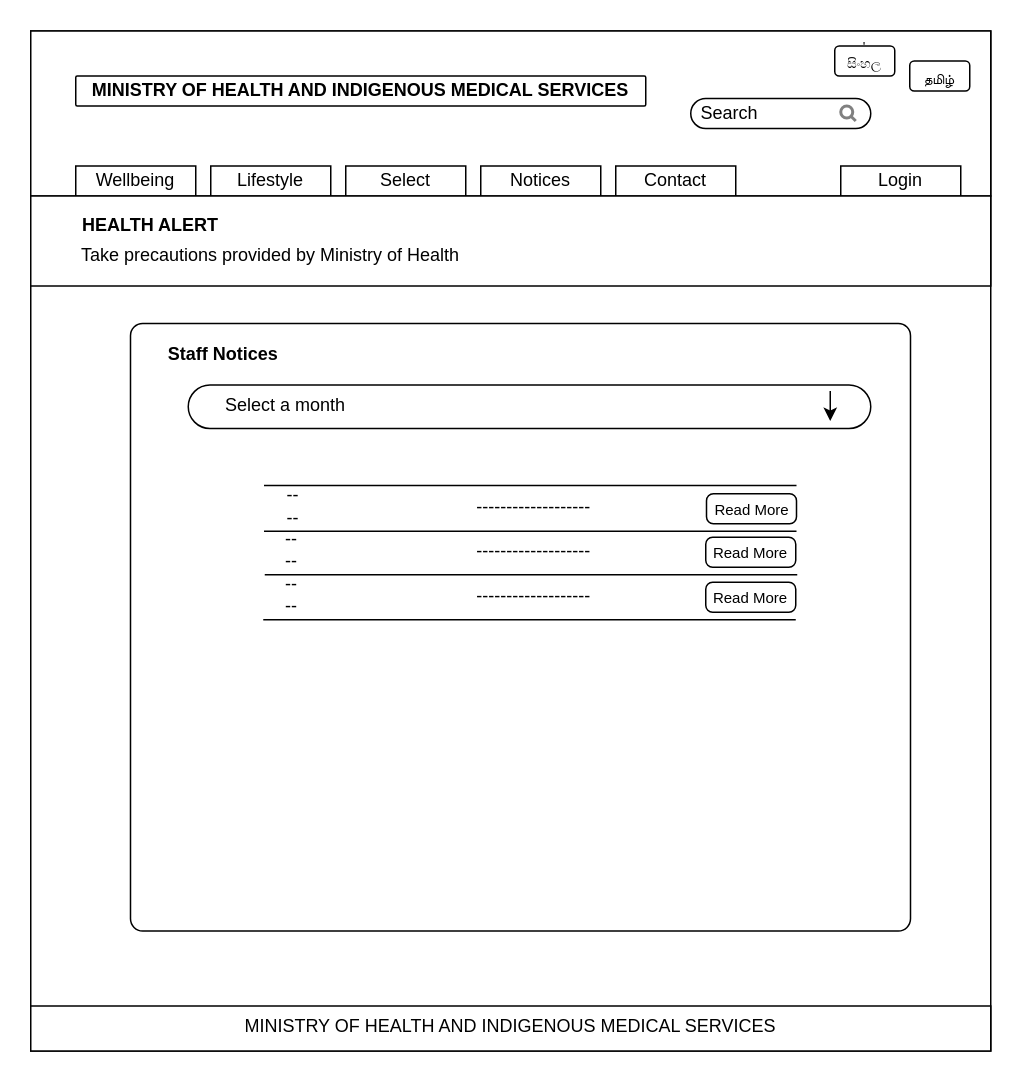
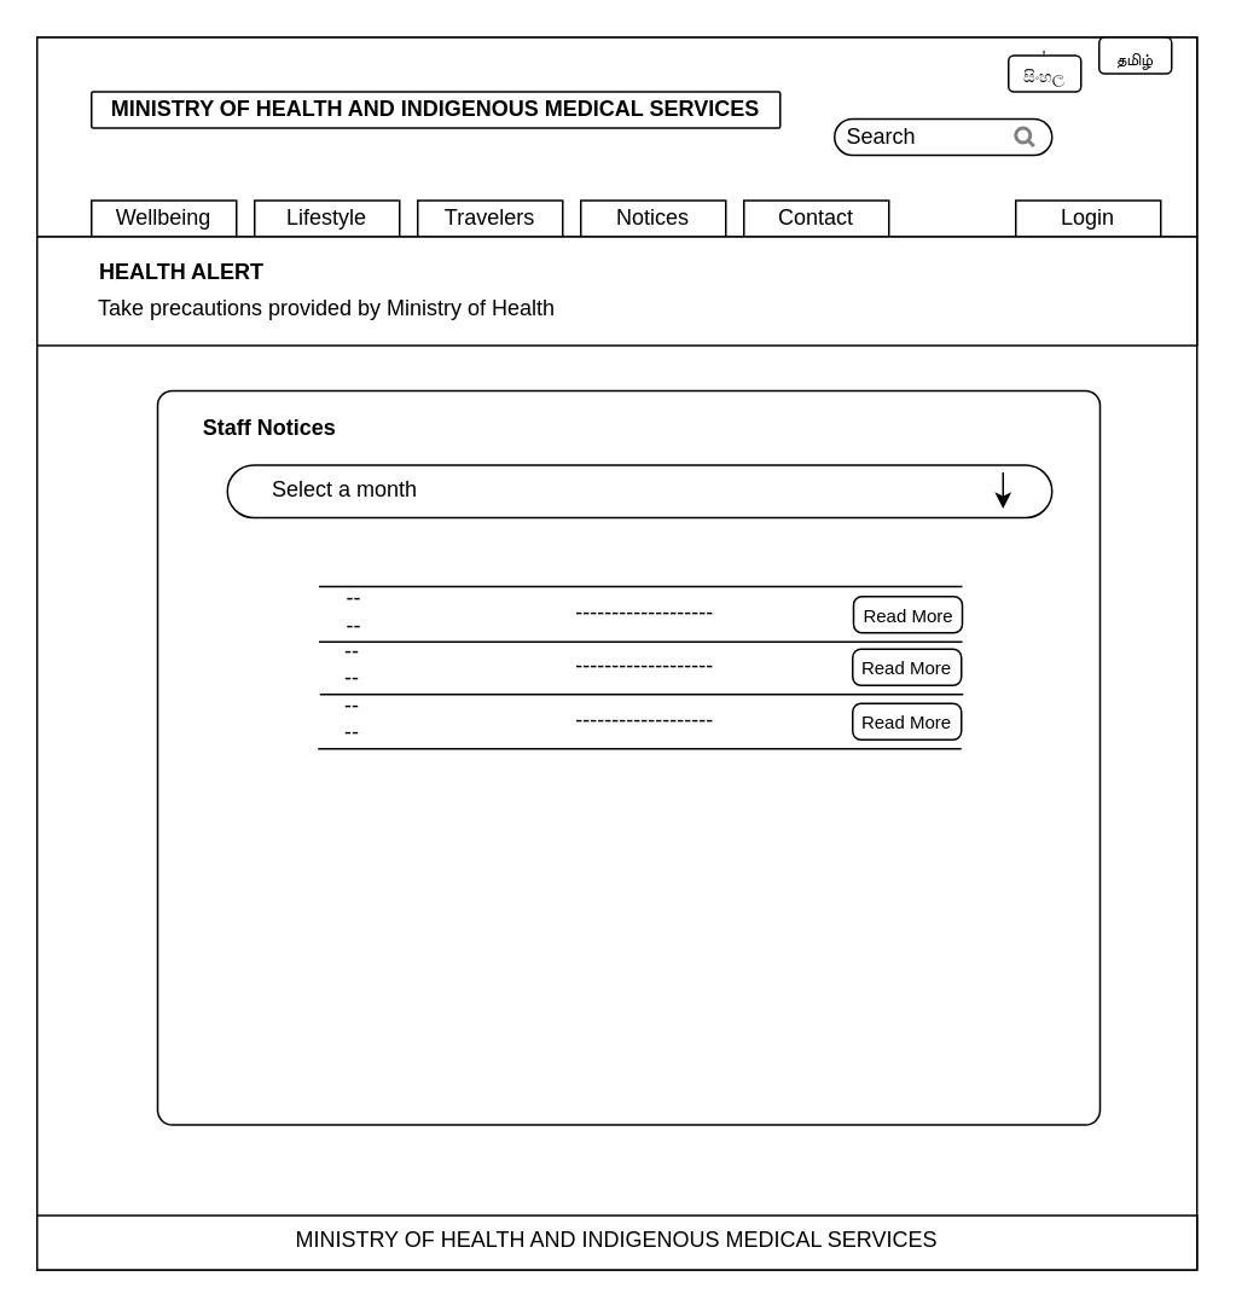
  <mxCell id="0" />
  <mxCell id="1" parent="0" />
  <mxCell id="2" value="" style="rounded=0;whiteSpace=wrap;html=1;strokeColor=#000000;fontColor=#000000;" vertex="1" parent="1"><mxGeometry x="20" y="20" width="640" height="680" as="geometry" /></mxCell>
  <mxCell id="3" value="" style="rounded=0;whiteSpace=wrap;html=1;" vertex="1" parent="1"><mxGeometry x="20" y="20" width="640" height="110" as="geometry" /></mxCell>
  <mxCell id="4" value="" style="rounded=1;whiteSpace=wrap;html=1;arcSize=5;" vertex="1" parent="1"><mxGeometry x="50" y="50" width="380" height="20" as="geometry" /></mxCell>
  <mxCell id="5" value="&lt;b&gt;MINISTRY OF HEALTH AND INDIGENOUS MEDICAL SERVICES&lt;/b&gt;" style="text;html=1;strokeColor=none;fillColor=none;align=center;verticalAlign=middle;whiteSpace=wrap;rounded=0;" vertex="1" parent="1"><mxGeometry x="50" y="50" width="380" height="20" as="geometry" /></mxCell>
  <mxCell id="6" value="" style="rounded=0;whiteSpace=wrap;html=1;" vertex="1" parent="1"><mxGeometry x="50" y="110" width="80" height="20" as="geometry" /></mxCell>
  <mxCell id="7" value="Wellbeing" style="text;html=1;strokeColor=none;fillColor=none;align=center;verticalAlign=middle;whiteSpace=wrap;rounded=0;" vertex="1" parent="1"><mxGeometry x="70" y="110" width="40" height="20" as="geometry" /></mxCell>
  <mxCell id="8" value="" style="rounded=0;whiteSpace=wrap;html=1;" vertex="1" parent="1"><mxGeometry x="140" y="110" width="80" height="20" as="geometry" /></mxCell>
  <mxCell id="9" value="Lifestyle" style="text;html=1;strokeColor=none;fillColor=none;align=center;verticalAlign=middle;whiteSpace=wrap;rounded=0;" vertex="1" parent="1"><mxGeometry x="160" y="110" width="40" height="20" as="geometry" /></mxCell>
  <mxCell id="10" value="" style="rounded=0;whiteSpace=wrap;html=1;" vertex="1" parent="1"><mxGeometry x="230" y="110" width="80" height="20" as="geometry" /></mxCell>
- <mxCell id="11" value="Select" style="text;html=1;strokeColor=none;fillColor=none;align=center;verticalAlign=middle;whiteSpace=wrap;rounded=0;" vertex="1" parent="1"><mxGeometry x="250" y="110" width="40" height="20" as="geometry" /></mxCell>
+ <mxCell id="11" value="Travelers" style="text;html=1;strokeColor=none;fillColor=none;align=center;verticalAlign=middle;whiteSpace=wrap;rounded=0;" vertex="1" parent="1"><mxGeometry x="250" y="110" width="40" height="20" as="geometry" /></mxCell>
  <mxCell id="12" value="" style="rounded=0;whiteSpace=wrap;html=1;" vertex="1" parent="1"><mxGeometry x="320" y="110" width="80" height="20" as="geometry" /></mxCell>
  <mxCell id="13" value="Notices" style="text;html=1;strokeColor=none;fillColor=none;align=center;verticalAlign=middle;whiteSpace=wrap;rounded=0;" vertex="1" parent="1"><mxGeometry x="340" y="110" width="40" height="20" as="geometry" /></mxCell>
  <mxCell id="14" value="" style="rounded=0;whiteSpace=wrap;html=1;" vertex="1" parent="1"><mxGeometry x="410" y="110" width="80" height="20" as="geometry" /></mxCell>
  <mxCell id="15" value="Contact" style="text;html=1;strokeColor=none;fillColor=none;align=center;verticalAlign=middle;whiteSpace=wrap;rounded=0;" vertex="1" parent="1"><mxGeometry x="430" y="110" width="40" height="20" as="geometry" /></mxCell>
  <mxCell id="16" value="" style="rounded=0;whiteSpace=wrap;html=1;" vertex="1" parent="1"><mxGeometry x="560" y="110" width="80" height="20" as="geometry" /></mxCell>
  <mxCell id="17" value="Login" style="text;html=1;strokeColor=none;fillColor=none;align=center;verticalAlign=middle;whiteSpace=wrap;rounded=0;" vertex="1" parent="1"><mxGeometry x="580" y="110" width="40" height="20" as="geometry" /></mxCell>
  <mxCell id="18" value="" style="rounded=1;whiteSpace=wrap;html=1;arcSize=50;" vertex="1" parent="1"><mxGeometry x="460" y="65" width="120" height="20" as="geometry" /></mxCell>
  <mxCell id="19" value="" style="html=1;verticalLabelPosition=bottom;align=center;labelBackgroundColor=#ffffff;verticalAlign=top;strokeWidth=2;strokeColor=#808080;shadow=0;dashed=0;shape=mxgraph.ios7.icons.looking_glass;glass=0;comic=0;" vertex="1" parent="1"><mxGeometry x="560" y="70" width="10" height="10" as="geometry" /></mxCell>
  <mxCell id="20" value="Search" style="text;html=1;strokeColor=none;fillColor=none;align=center;verticalAlign=middle;whiteSpace=wrap;rounded=0;shadow=0;glass=0;comic=0;" vertex="1" parent="1"><mxGeometry x="466" y="65" width="40" height="20" as="geometry" /></mxCell>
  <mxCell id="21" value="'&lt;br style=&quot;white-space: normal; font-size: 9px;&quot;&gt;&lt;span style=&quot;font-family: arial, sans-serif; text-align: left; white-space: pre-wrap; font-size: 9px;&quot;&gt;සිංහල&lt;/span&gt;" style="rounded=1;whiteSpace=wrap;html=1;shadow=0;glass=0;comic=0;strokeColor=#000000;perimeterSpacing=0;strokeWidth=1;verticalAlign=bottom;fontSize=9;fontColor=#000000;" vertex="1" parent="1"><mxGeometry x="556" y="30" width="40" height="20" as="geometry" /></mxCell>
- <mxCell id="22" value="&lt;br style=&quot;font-size: 9px;&quot;&gt;&lt;span style=&quot;font-family: arial, sans-serif; text-align: left; white-space: pre-wrap; font-size: 9px;&quot;&gt;தமிழ்&lt;/span&gt;" style="rounded=1;whiteSpace=wrap;html=1;shadow=0;glass=0;comic=0;strokeColor=#000000;perimeterSpacing=0;strokeWidth=1;verticalAlign=bottom;fontSize=9;spacing=1;fontColor=#000000;" vertex="1" parent="1"><mxGeometry x="606" y="40" width="40" height="20" as="geometry" /></mxCell>
+ <mxCell id="22" value="&lt;br style=&quot;font-size: 9px;&quot;&gt;&lt;span style=&quot;font-family: arial, sans-serif; text-align: left; white-space: pre-wrap; font-size: 9px;&quot;&gt;தமிழ்&lt;/span&gt;" style="rounded=1;whiteSpace=wrap;html=1;shadow=0;glass=0;comic=0;strokeColor=#000000;perimeterSpacing=0;strokeWidth=1;verticalAlign=bottom;fontSize=9;spacing=1;fontColor=#000000;" vertex="1" parent="1"><mxGeometry x="606" y="20" width="40" height="20" as="geometry" /></mxCell>
  <mxCell id="23" value="" style="rounded=0;whiteSpace=wrap;html=1;strokeColor=#000000;fontColor=#000000;" vertex="1" parent="1"><mxGeometry x="20" y="670" width="640" height="30" as="geometry" /></mxCell>
  <mxCell id="24" value="&lt;div&gt;MINISTRY OF HEALTH AND INDIGENOUS MEDICAL SERVICES&lt;/div&gt;&lt;div&gt;&lt;br&gt;&lt;/div&gt;" style="text;html=1;strokeColor=none;fillColor=none;align=center;verticalAlign=middle;whiteSpace=wrap;rounded=0;fontColor=#000000;" vertex="1" parent="1"><mxGeometry x="145" y="681" width="390" height="20" as="geometry" /></mxCell>
  <mxCell id="25" value="" style="rounded=1;whiteSpace=wrap;html=1;strokeColor=#000000;fontColor=#000000;arcSize=2;" vertex="1" parent="1"><mxGeometry x="86.5" y="215" width="520" height="405" as="geometry" /></mxCell>
  <mxCell id="26" value="&lt;b&gt;Staff Notices&lt;/b&gt;" style="text;html=1;strokeColor=none;fillColor=none;align=center;verticalAlign=middle;whiteSpace=wrap;rounded=0;fontColor=#000000;" vertex="1" parent="1"><mxGeometry x="46" y="226" width="205" height="20" as="geometry" /></mxCell>
  <mxCell id="27" value="" style="rounded=0;whiteSpace=wrap;html=1;strokeColor=#000000;fontColor=#000000;" vertex="1" parent="1"><mxGeometry x="20" y="130" width="640" height="60" as="geometry" /></mxCell>
  <mxCell id="28" value="&lt;b&gt;HEALTH ALERT&lt;/b&gt;" style="text;html=1;strokeColor=none;fillColor=none;align=center;verticalAlign=middle;whiteSpace=wrap;rounded=0;fontColor=#000000;" vertex="1" parent="1"><mxGeometry x="40" y="140" width="120" height="20" as="geometry" /></mxCell>
  <mxCell id="29" value="Take precautions provided by Ministry of Health" style="text;html=1;strokeColor=none;fillColor=none;align=center;verticalAlign=middle;whiteSpace=wrap;rounded=0;fontColor=#000000;" vertex="1" parent="1"><mxGeometry x="29" y="160" width="302" height="20" as="geometry" /></mxCell>
  <mxCell id="30" value="" style="rounded=1;whiteSpace=wrap;html=1;strokeColor=#000000;fontColor=#000000;align=center;arcSize=50;" vertex="1" parent="1"><mxGeometry x="125" y="256" width="455" height="29" as="geometry" /></mxCell>
  <mxCell id="31" value="Select a month" style="text;html=1;strokeColor=none;fillColor=none;align=center;verticalAlign=middle;whiteSpace=wrap;rounded=0;fontColor=#000000;" vertex="1" parent="1"><mxGeometry x="100" y="260" width="180" height="20" as="geometry" /></mxCell>
  <mxCell id="32" value="" style="endArrow=none;html=1;strokeWidth=1;fontColor=#000000;" edge="1" parent="1"><mxGeometry width="50" height="50" relative="1" as="geometry"><mxPoint x="175.5" y="353.5" as="sourcePoint" /><mxPoint x="530.5" y="353.5" as="targetPoint" /></mxGeometry></mxCell>
  <mxCell id="33" value="" style="endArrow=none;html=1;strokeWidth=1;fontColor=#000000;" edge="1" parent="1"><mxGeometry width="50" height="50" relative="1" as="geometry"><mxPoint x="175.5" y="323" as="sourcePoint" /><mxPoint x="530.5" y="323" as="targetPoint" /></mxGeometry></mxCell>
  <mxCell id="34" value="" style="endArrow=none;html=1;strokeWidth=1;fontColor=#000000;" edge="1" parent="1"><mxGeometry width="50" height="50" relative="1" as="geometry"><mxPoint x="176" y="382.5" as="sourcePoint" /><mxPoint x="531" y="382.5" as="targetPoint" /></mxGeometry></mxCell>
  <mxCell id="35" value="" style="endArrow=none;html=1;strokeWidth=1;fontColor=#000000;" edge="1" parent="1"><mxGeometry width="50" height="50" relative="1" as="geometry"><mxPoint x="175" y="412.5" as="sourcePoint" /><mxPoint x="530" y="412.5" as="targetPoint" /></mxGeometry></mxCell>
  <mxCell id="36" value="--&lt;br&gt;--" style="text;html=1;strokeColor=none;fillColor=none;align=center;verticalAlign=middle;whiteSpace=wrap;rounded=0;fontColor=#000000;" vertex="1" parent="1"><mxGeometry x="174.5" y="326.5" width="40" height="20" as="geometry" /></mxCell>
  <mxCell id="37" value="-------------------" style="text;html=1;strokeColor=none;fillColor=none;align=center;verticalAlign=middle;whiteSpace=wrap;rounded=0;fontColor=#000000;" vertex="1" parent="1"><mxGeometry x="268" y="327.5" width="175" height="20" as="geometry" /></mxCell>
  <mxCell id="38" value="&lt;font style=&quot;font-size: 10px&quot;&gt;Read More&lt;/font&gt;" style="rounded=1;whiteSpace=wrap;html=1;strokeColor=#000000;fontColor=#000000;arcSize=23;" vertex="1" parent="1"><mxGeometry x="470.5" y="328.5" width="60" height="20" as="geometry" /></mxCell>
  <mxCell id="39" value="--&lt;br&gt;--" style="text;html=1;strokeColor=none;fillColor=none;align=center;verticalAlign=middle;whiteSpace=wrap;rounded=0;fontColor=#000000;" vertex="1" parent="1"><mxGeometry x="174" y="355.5" width="40" height="20" as="geometry" /></mxCell>
  <mxCell id="40" value="-------------------" style="text;html=1;strokeColor=none;fillColor=none;align=center;verticalAlign=middle;whiteSpace=wrap;rounded=0;fontColor=#000000;" vertex="1" parent="1"><mxGeometry x="267.5" y="356.5" width="175" height="20" as="geometry" /></mxCell>
  <mxCell id="41" value="&lt;font style=&quot;font-size: 10px&quot;&gt;Read More&lt;/font&gt;" style="rounded=1;whiteSpace=wrap;html=1;strokeColor=#000000;fontColor=#000000;arcSize=23;" vertex="1" parent="1"><mxGeometry x="470" y="357.5" width="60" height="20" as="geometry" /></mxCell>
  <mxCell id="42" value="--&lt;br&gt;--" style="text;html=1;strokeColor=none;fillColor=none;align=center;verticalAlign=middle;whiteSpace=wrap;rounded=0;fontColor=#000000;" vertex="1" parent="1"><mxGeometry x="174" y="385.5" width="40" height="20" as="geometry" /></mxCell>
  <mxCell id="43" value="-------------------" style="text;html=1;strokeColor=none;fillColor=none;align=center;verticalAlign=middle;whiteSpace=wrap;rounded=0;fontColor=#000000;" vertex="1" parent="1"><mxGeometry x="267.5" y="386.5" width="175" height="20" as="geometry" /></mxCell>
  <mxCell id="44" value="&lt;font style=&quot;font-size: 10px&quot;&gt;Read More&lt;/font&gt;" style="rounded=1;whiteSpace=wrap;html=1;strokeColor=#000000;fontColor=#000000;arcSize=23;" vertex="1" parent="1"><mxGeometry x="470" y="387.5" width="60" height="20" as="geometry" /></mxCell>
  <mxCell id="45" value="" style="endArrow=classic;html=1;strokeWidth=1;fontColor=#000000;" edge="1" parent="1"><mxGeometry width="50" height="50" relative="1" as="geometry"><mxPoint x="553" y="260" as="sourcePoint" /><mxPoint x="553" y="280" as="targetPoint" /></mxGeometry></mxCell>
